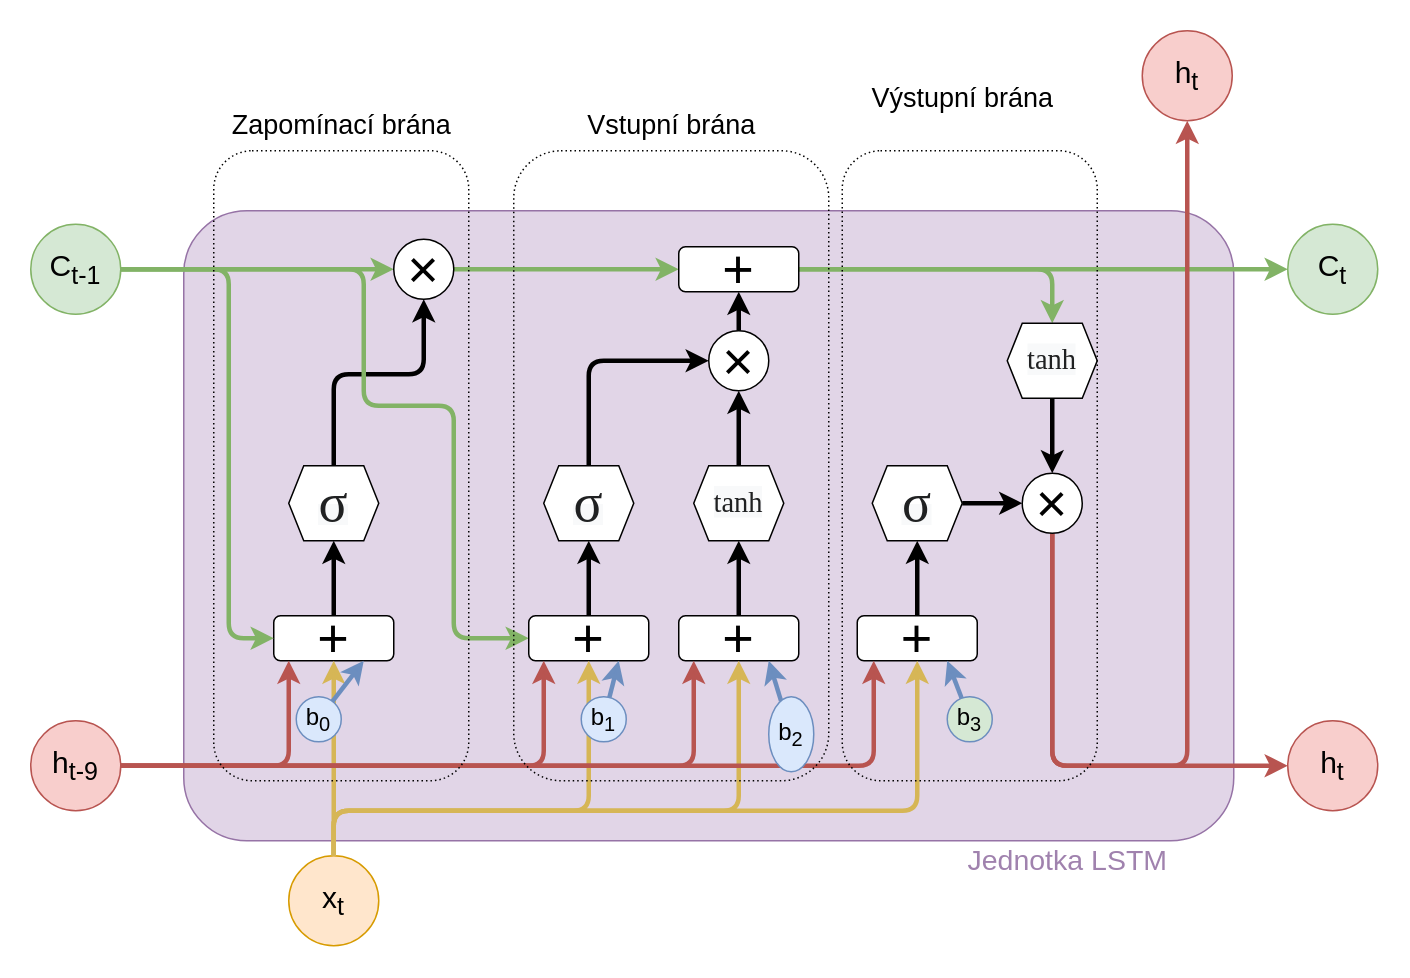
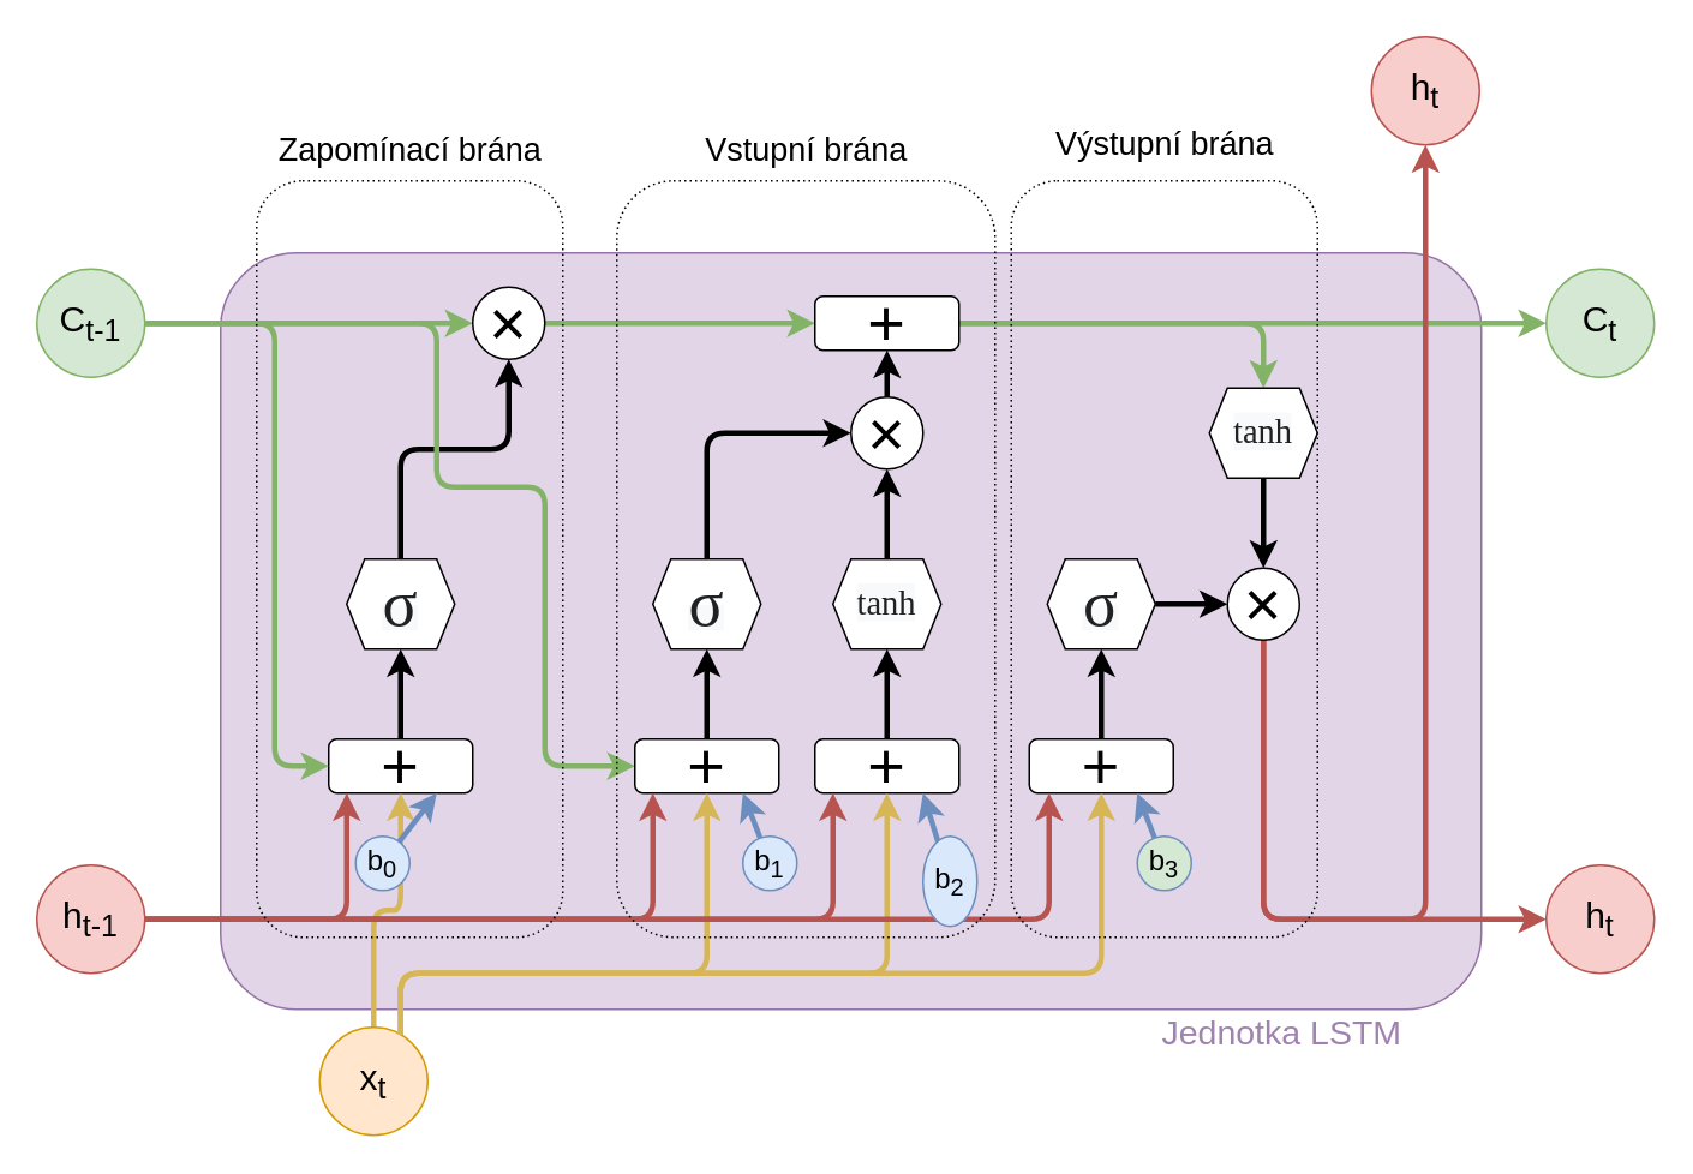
  <mxCell id="0" />
  <mxCell id="1" parent="0" />
  <mxCell id="2" value="" style="rounded=1;whiteSpace=wrap;html=1;fillColor=#e1d5e7;strokeColor=#9673a6;arcSize=10;" parent="1" vertex="1"><mxGeometry y="140" width="700" height="420" as="geometry" x="122" /></mxCell>
  <mxCell id="3" style="edgeStyle=orthogonalEdgeStyle;html=1;exitX=1;exitY=0.5;exitDx=0;exitDy=0;strokeWidth=3;fillColor=#d5e8d4;strokeColor=#82b366;" parent="1" source="4" target="6" edge="1"><mxGeometry relative="1" as="geometry" /></mxCell>
  <mxCell id="4" value="C&lt;sub&gt;t-1&lt;/sub&gt;" style="ellipse;whiteSpace=wrap;html=1;aspect=fixed;fontSize=20;fillColor=#d5e8d4;strokeColor=#82b366;" parent="1" vertex="1"><mxGeometry x="20" y="149" width="60" height="60" as="geometry" /></mxCell>
  <mxCell id="5" style="edgeStyle=orthogonalEdgeStyle;html=1;strokeWidth=3;fillColor=#d5e8d4;strokeColor=#82b366;" parent="1" source="6" target="11" edge="1"><mxGeometry relative="1" as="geometry" /></mxCell>
  <mxCell id="6" value="&lt;font style=&quot;font-size: 36px;&quot;&gt;×&lt;/font&gt;" style="ellipse;whiteSpace=wrap;html=1;aspect=fixed;" parent="1" vertex="1"><mxGeometry x="262" y="159" width="40" height="40" as="geometry" /></mxCell>
  <mxCell id="7" style="edgeStyle=none;html=1;exitX=0.5;exitY=0;exitDx=0;exitDy=0;strokeWidth=3;" parent="1" source="8" target="17" edge="1"><mxGeometry relative="1" as="geometry" /></mxCell>
  <mxCell id="8" value="&lt;font style=&quot;font-size: 36px;&quot;&gt;+&lt;/font&gt;" style="rounded=1;whiteSpace=wrap;html=1;" parent="1" vertex="1"><mxGeometry x="182" y="410" width="80" height="30" as="geometry" /></mxCell>
  <mxCell id="9" style="edgeStyle=orthogonalEdgeStyle;html=1;strokeWidth=3;fillColor=#d5e8d4;strokeColor=#82b366;" parent="1" source="11" target="40" edge="1"><mxGeometry relative="1" as="geometry" /></mxCell>
  <mxCell id="10" style="edgeStyle=none;html=1;strokeWidth=3;fillColor=#d5e8d4;strokeColor=#82b366;" parent="1" source="11" target="44" edge="1"><mxGeometry relative="1" as="geometry" /></mxCell>
  <mxCell id="11" value="&lt;font style=&quot;font-size: 36px;&quot;&gt;+&lt;/font&gt;" style="rounded=1;whiteSpace=wrap;html=1;" parent="1" vertex="1"><mxGeometry x="452" y="164" width="80" height="30" as="geometry" /></mxCell>
  <mxCell id="12" style="edgeStyle=orthogonalEdgeStyle;html=1;strokeWidth=3;fillColor=#fff2cc;strokeColor=#d6b656;" parent="1" source="13" target="8" edge="1"><mxGeometry relative="1" as="geometry"><mxPoint x="222" y="456" as="targetPoint" /></mxGeometry></mxCell>
- <mxCell id="13" value="x&lt;sub&gt;t&lt;/sub&gt;" style="ellipse;whiteSpace=wrap;html=1;aspect=fixed;fontSize=20;fillColor=#ffe6cc;strokeColor=#d79b00;" parent="1" vertex="1"><mxGeometry x="192" y="570" width="60" height="60" as="geometry" /></mxCell>
- <mxCell id="14" value="h&lt;sub&gt;t-9&lt;/sub&gt;" style="ellipse;whiteSpace=wrap;html=1;aspect=fixed;fontSize=20;fillColor=#f8cecc;strokeColor=#b85450;" parent="1" vertex="1"><mxGeometry x="20" y="480" width="60" height="60" as="geometry" /></mxCell>
+ <mxCell id="13" value="x&lt;sub&gt;t&lt;/sub&gt;" style="ellipse;whiteSpace=wrap;html=1;aspect=fixed;fontSize=20;fillColor=#ffe6cc;strokeColor=#d79b00;" parent="1" vertex="1"><mxGeometry x="177" y="570" width="60" height="60" as="geometry" /></mxCell>
+ <mxCell id="14" value="h&lt;sub&gt;t-1&lt;/sub&gt;" style="ellipse;whiteSpace=wrap;html=1;aspect=fixed;fontSize=20;fillColor=#f8cecc;strokeColor=#b85450;" parent="1" vertex="1"><mxGeometry x="20" y="480" width="60" height="60" as="geometry" /></mxCell>
  <mxCell id="15" style="edgeStyle=orthogonalEdgeStyle;html=1;strokeWidth=3;fillColor=#f8cecc;strokeColor=#b85450;" parent="1" source="14" target="8" edge="1"><mxGeometry relative="1" as="geometry"><mxPoint x="61.732" y="506" as="sourcePoint" /><mxPoint x="192" y="456" as="targetPoint" /><Array as="points"><mxPoint x="192" y="510" /></Array></mxGeometry></mxCell>
  <mxCell id="16" style="edgeStyle=orthogonalEdgeStyle;html=1;strokeWidth=3;" parent="1" source="17" target="6" edge="1"><mxGeometry relative="1" as="geometry"><mxPoint x="222" y="279" as="sourcePoint" /><Array as="points"><mxPoint x="222" y="249" /><mxPoint x="282" y="249" /></Array></mxGeometry></mxCell>
  <mxCell id="17" value="&lt;span style=&quot;color: rgb(32, 33, 34); font-family: &amp;quot;Times New Roman&amp;quot;, serif; background-color: rgb(248, 249, 250);&quot;&gt;&lt;font style=&quot;font-size: 36px;&quot;&gt;σ&lt;/font&gt;&lt;/span&gt;" style="shape=hexagon;perimeter=hexagonPerimeter2;whiteSpace=wrap;html=1;fixedSize=1;size=10;" parent="1" vertex="1"><mxGeometry x="192" y="310" width="60" height="50" as="geometry" /></mxCell>
  <mxCell id="18" style="edgeStyle=orthogonalEdgeStyle;html=1;strokeWidth=3;fillColor=#d5e8d4;strokeColor=#82b366;" parent="1" source="4" target="20" edge="1"><mxGeometry relative="1" as="geometry"><mxPoint x="232" y="210" as="sourcePoint" /><Array as="points"><mxPoint x="242" y="179" /><mxPoint x="242" y="270" /><mxPoint x="302" y="270" /><mxPoint x="302" y="425" /></Array></mxGeometry></mxCell>
  <mxCell id="19" style="edgeStyle=none;html=1;exitX=0.5;exitY=0;exitDx=0;exitDy=0;strokeWidth=3;" parent="1" source="20" target="24" edge="1"><mxGeometry relative="1" as="geometry" /></mxCell>
  <mxCell id="20" value="&lt;font style=&quot;font-size: 36px;&quot;&gt;+&lt;/font&gt;" style="rounded=1;whiteSpace=wrap;html=1;" parent="1" vertex="1"><mxGeometry x="352" y="410" width="80" height="30" as="geometry" /></mxCell>
  <mxCell id="21" style="edgeStyle=orthogonalEdgeStyle;html=1;strokeWidth=3;fillColor=#fff2cc;strokeColor=#d6b656;" parent="1" source="13" target="20" edge="1"><mxGeometry relative="1" as="geometry"><mxPoint x="392" y="566" as="sourcePoint" /><mxPoint x="392" y="456" as="targetPoint" /><Array as="points"><mxPoint x="222" y="540" /><mxPoint x="392" y="540" /></Array></mxGeometry></mxCell>
  <mxCell id="22" style="edgeStyle=orthogonalEdgeStyle;html=1;strokeWidth=3;fillColor=#f8cecc;strokeColor=#b85450;" parent="1" source="14" target="20" edge="1"><mxGeometry relative="1" as="geometry"><mxPoint x="61.732" y="506" as="sourcePoint" /><Array as="points"><mxPoint x="362" y="510" /></Array><mxPoint x="362" y="456" as="targetPoint" /></mxGeometry></mxCell>
  <mxCell id="23" style="edgeStyle=orthogonalEdgeStyle;html=1;strokeWidth=3;" parent="1" source="24" target="32" edge="1"><mxGeometry relative="1" as="geometry"><Array as="points"><mxPoint x="392" y="240" /></Array></mxGeometry></mxCell>
  <mxCell id="24" value="&lt;span style=&quot;color: rgb(32, 33, 34); font-family: &amp;quot;Times New Roman&amp;quot;, serif; background-color: rgb(248, 249, 250);&quot;&gt;&lt;font style=&quot;font-size: 36px;&quot;&gt;σ&lt;/font&gt;&lt;/span&gt;" style="shape=hexagon;perimeter=hexagonPerimeter2;whiteSpace=wrap;html=1;fixedSize=1;size=10;" parent="1" vertex="1"><mxGeometry x="362" y="310" width="60" height="50" as="geometry" /></mxCell>
  <mxCell id="25" style="edgeStyle=none;html=1;exitX=0.5;exitY=0;exitDx=0;exitDy=0;strokeWidth=3;" parent="1" source="26" target="30" edge="1"><mxGeometry relative="1" as="geometry" /></mxCell>
  <mxCell id="26" value="&lt;font style=&quot;font-size: 36px;&quot;&gt;+&lt;/font&gt;" style="rounded=1;whiteSpace=wrap;html=1;" parent="1" vertex="1"><mxGeometry x="452" y="410" width="80" height="30" as="geometry" /></mxCell>
  <mxCell id="27" style="edgeStyle=orthogonalEdgeStyle;html=1;strokeWidth=3;fillColor=#fff2cc;strokeColor=#d6b656;" parent="1" source="13" target="26" edge="1"><mxGeometry relative="1" as="geometry"><mxPoint x="322" y="566" as="sourcePoint" /><Array as="points"><mxPoint x="222" y="540" /><mxPoint x="492" y="540" /></Array><mxPoint x="492" y="456" as="targetPoint" /></mxGeometry></mxCell>
  <mxCell id="28" style="edgeStyle=orthogonalEdgeStyle;html=1;strokeWidth=3;fillColor=#f8cecc;strokeColor=#b85450;" parent="1" source="14" target="26" edge="1"><mxGeometry relative="1" as="geometry"><mxPoint x="61.732" y="506" as="sourcePoint" /><Array as="points"><mxPoint x="462" y="510" /></Array><mxPoint x="462" y="456" as="targetPoint" /></mxGeometry></mxCell>
  <mxCell id="29" style="edgeStyle=orthogonalEdgeStyle;html=1;strokeWidth=3;" parent="1" source="30" target="32" edge="1"><mxGeometry relative="1" as="geometry" /></mxCell>
  <mxCell id="30" value="&lt;span style=&quot;color: rgb(32, 33, 34); font-family: &amp;quot;Times New Roman&amp;quot;, serif; background-color: rgb(248, 249, 250);&quot;&gt;&lt;font&gt;tanh&lt;/font&gt;&lt;/span&gt;" style="shape=hexagon;perimeter=hexagonPerimeter2;whiteSpace=wrap;html=1;fixedSize=1;size=10;fontSize=19;" parent="1" vertex="1"><mxGeometry x="462" y="310" width="60" height="50" as="geometry" /></mxCell>
  <mxCell id="31" style="edgeStyle=orthogonalEdgeStyle;html=1;strokeWidth=3;" parent="1" source="32" target="11" edge="1"><mxGeometry relative="1" as="geometry" /></mxCell>
  <mxCell id="32" value="&lt;font style=&quot;font-size: 36px;&quot;&gt;×&lt;/font&gt;" style="ellipse;whiteSpace=wrap;html=1;aspect=fixed;" parent="1" vertex="1"><mxGeometry x="472" y="220" width="40" height="40" as="geometry" /></mxCell>
  <mxCell id="33" style="edgeStyle=none;html=1;exitX=0.5;exitY=0;exitDx=0;exitDy=0;strokeWidth=3;" parent="1" source="34" target="38" edge="1"><mxGeometry relative="1" as="geometry" /></mxCell>
  <mxCell id="34" value="&lt;font style=&quot;font-size: 36px;&quot;&gt;+&lt;/font&gt;" style="rounded=1;whiteSpace=wrap;html=1;" parent="1" vertex="1"><mxGeometry x="571" y="410" width="80" height="30" as="geometry" /></mxCell>
  <mxCell id="35" style="edgeStyle=orthogonalEdgeStyle;html=1;strokeWidth=3;fillColor=#fff2cc;strokeColor=#d6b656;" parent="1" source="13" target="34" edge="1"><mxGeometry relative="1" as="geometry"><mxPoint x="482" y="566" as="sourcePoint" /><Array as="points"><mxPoint x="222" y="540" /><mxPoint x="611" y="540" /></Array><mxPoint x="602" y="456" as="targetPoint" /></mxGeometry></mxCell>
  <mxCell id="36" style="edgeStyle=orthogonalEdgeStyle;html=1;strokeWidth=3;fillColor=#f8cecc;strokeColor=#b85450;" parent="1" source="14" target="34" edge="1"><mxGeometry relative="1" as="geometry"><mxPoint x="61.732" y="506" as="sourcePoint" /><Array as="points"><mxPoint x="582" y="510" /></Array><mxPoint x="572" y="456" as="targetPoint" /></mxGeometry></mxCell>
  <mxCell id="37" style="edgeStyle=none;html=1;strokeWidth=3;" parent="1" source="38" target="43" edge="1"><mxGeometry relative="1" as="geometry" /></mxCell>
  <mxCell id="38" value="&lt;span style=&quot;color: rgb(32, 33, 34); font-family: &amp;quot;Times New Roman&amp;quot;, serif; background-color: rgb(248, 249, 250);&quot;&gt;&lt;font style=&quot;font-size: 36px;&quot;&gt;σ&lt;/font&gt;&lt;/span&gt;" style="shape=hexagon;perimeter=hexagonPerimeter2;whiteSpace=wrap;html=1;fixedSize=1;size=10;" parent="1" vertex="1"><mxGeometry x="581" y="310" width="60" height="50" as="geometry" /></mxCell>
  <mxCell id="39" style="edgeStyle=none;html=1;strokeWidth=3;" parent="1" source="40" target="43" edge="1"><mxGeometry relative="1" as="geometry" /></mxCell>
  <mxCell id="40" value="&lt;span style=&quot;color: rgb(32, 33, 34); font-family: &amp;quot;Times New Roman&amp;quot;, serif; background-color: rgb(248, 249, 250);&quot;&gt;&lt;font&gt;tanh&lt;/font&gt;&lt;/span&gt;" style="shape=hexagon;perimeter=hexagonPerimeter2;whiteSpace=wrap;html=1;fixedSize=1;size=10;fontSize=19;" parent="1" vertex="1"><mxGeometry x="671" y="215" width="60" height="50" as="geometry" /></mxCell>
  <mxCell id="41" style="edgeStyle=orthogonalEdgeStyle;html=1;strokeWidth=3;fillColor=#f8cecc;strokeColor=#b85450;" parent="1" source="43" target="45" edge="1"><mxGeometry relative="1" as="geometry"><mxPoint x="696.38" y="370" as="sourcePoint" /><mxPoint x="892.003" y="505" as="targetPoint" /><Array as="points"><mxPoint x="701" y="510" /></Array></mxGeometry></mxCell>
  <mxCell id="42" style="edgeStyle=orthogonalEdgeStyle;html=1;strokeWidth=3;fillColor=#f8cecc;strokeColor=#b85450;" parent="1" source="43" target="46" edge="1"><mxGeometry relative="1" as="geometry"><Array as="points"><mxPoint x="701" y="510" /><mxPoint x="791" y="510" /></Array></mxGeometry></mxCell>
  <mxCell id="43" value="&lt;font style=&quot;font-size: 36px;&quot;&gt;×&lt;/font&gt;" style="ellipse;whiteSpace=wrap;html=1;aspect=fixed;" parent="1" vertex="1"><mxGeometry x="681" y="315" width="40" height="40" as="geometry" /></mxCell>
  <mxCell id="44" value="C&lt;sub&gt;t&lt;/sub&gt;" style="ellipse;whiteSpace=wrap;html=1;aspect=fixed;fontSize=20;fillColor=#d5e8d4;strokeColor=#82b366;" parent="1" vertex="1"><mxGeometry x="858" y="149" width="60" height="60" as="geometry" /></mxCell>
  <mxCell id="45" value="h&lt;sub&gt;t&lt;/sub&gt;" style="ellipse;whiteSpace=wrap;html=1;aspect=fixed;fontSize=20;fillColor=#f8cecc;strokeColor=#b85450;" parent="1" vertex="1"><mxGeometry x="858" y="480" width="60" height="60" as="geometry" /></mxCell>
  <mxCell id="46" value="h&lt;sub&gt;t&lt;/sub&gt;" style="ellipse;whiteSpace=wrap;html=1;aspect=fixed;fontSize=20;fillColor=#f8cecc;strokeColor=#b85450;" parent="1" vertex="1"><mxGeometry x="761" y="20" width="60" height="60" as="geometry" /></mxCell>
  <mxCell id="47" style="edgeStyle=orthogonalEdgeStyle;html=1;strokeWidth=3;fillColor=#d5e8d4;strokeColor=#82b366;" parent="1" source="4" target="8" edge="1"><mxGeometry relative="1" as="geometry"><Array as="points"><mxPoint x="152" y="179" /><mxPoint x="152" y="425" /></Array></mxGeometry></mxCell>
  <mxCell id="48" value="Jednotka LSTM" style="text;html=1;align=center;verticalAlign=middle;resizable=0;points=[];autosize=1;strokeColor=none;fillColor=none;fontColor=light-dark(#a082ae, #ededed);fontSize=19;" parent="1" vertex="1"><mxGeometry x="631" y="554" width="160" height="40" as="geometry" /></mxCell>
  <mxCell id="49" style="edgeStyle=none;html=1;fillColor=#dae8fc;strokeColor=#6c8ebf;strokeWidth=3;entryX=0.75;entryY=1;entryDx=0;entryDy=0;" parent="1" source="50" target="8" edge="1"><mxGeometry relative="1" as="geometry"><mxPoint x="252.48" y="456.84" as="targetPoint" /></mxGeometry></mxCell>
  <mxCell id="50" value="b&lt;sub&gt;0&lt;/sub&gt;" style="ellipse;whiteSpace=wrap;html=1;aspect=fixed;fontSize=16;fillColor=#dae8fc;strokeColor=#6c8ebf;" parent="1" vertex="1"><mxGeometry x="197" y="464" width="30" height="30" as="geometry" /></mxCell>
  <mxCell id="51" style="edgeStyle=none;html=1;fillColor=#dae8fc;strokeColor=#6c8ebf;strokeWidth=3;entryX=0.75;entryY=1;entryDx=0;entryDy=0;" parent="1" source="52" target="20" edge="1"><mxGeometry relative="1" as="geometry"><mxPoint x="412" y="440" as="targetPoint" /></mxGeometry></mxCell>
- <mxCell id="52" value="b&lt;sub&gt;1&lt;/sub&gt;" style="ellipse;whiteSpace=wrap;html=1;aspect=fixed;fontSize=16;fillColor=#dae8fc;strokeColor=#6c8ebf;" parent="1" vertex="1"><mxGeometry x="387" y="464" width="30" height="30" as="geometry" /></mxCell>
+ <mxCell id="52" value="b&lt;sub&gt;1&lt;/sub&gt;" style="ellipse;whiteSpace=wrap;html=1;aspect=fixed;fontSize=16;fillColor=#dae8fc;strokeColor=#6c8ebf;" parent="1" vertex="1"><mxGeometry x="412" y="464" width="30" height="30" as="geometry" /></mxCell>
  <mxCell id="53" style="edgeStyle=none;html=1;fillColor=#dae8fc;strokeColor=#6c8ebf;strokeWidth=3;entryX=0.75;entryY=1;entryDx=0;entryDy=0;" parent="1" source="54" edge="1"><mxGeometry relative="1" as="geometry"><mxPoint x="512" y="440" as="targetPoint" /></mxGeometry></mxCell>
  <mxCell id="54" value="b&lt;sub&gt;2&lt;/sub&gt;" style="ellipse;whiteSpace=wrap;html=1;aspect=fixed;fontSize=16;fillColor=#dae8fc;strokeColor=#6c8ebf;" parent="1" vertex="1"><mxGeometry x="512" y="464" width="30" height="50" as="geometry" /></mxCell>
  <mxCell id="55" style="edgeStyle=none;html=1;fillColor=#dae8fc;strokeColor=#6c8ebf;strokeWidth=3;entryX=0.75;entryY=1;entryDx=0;entryDy=0;" parent="1" source="56" edge="1"><mxGeometry relative="1" as="geometry"><mxPoint x="631" y="440" as="targetPoint" /></mxGeometry></mxCell>
  <mxCell id="56" value="b&lt;sub&gt;3&lt;/sub&gt;" style="ellipse;whiteSpace=wrap;html=1;aspect=fixed;fontSize=16;fillColor=#d5e8d4;strokeColor=#6c8ebf;" parent="1" vertex="1"><mxGeometry x="631" y="464" width="30" height="30" as="geometry" /></mxCell>
  <mxCell id="57" value="Zapomínací brána" style="text;html=1;align=center;verticalAlign=middle;resizable=0;points=[];autosize=1;strokeColor=none;fillColor=none;fontSize=18;" parent="1" vertex="1"><mxGeometry x="142" y="63" width="170" height="40" as="geometry" /></mxCell>
- <mxCell id="58" value="Výstupní brána" style="text;html=1;align=center;verticalAlign=middle;resizable=0;points=[];autosize=1;strokeColor=none;fillColor=none;fontSize=18;" parent="1" vertex="1"><mxGeometry x="571" y="45" width="140" height="40" as="geometry" /></mxCell>
+ <mxCell id="58" value="Výstupní brána" style="text;html=1;align=center;verticalAlign=middle;resizable=0;points=[];autosize=1;strokeColor=none;fillColor=none;fontSize=18;" parent="1" vertex="1"><mxGeometry x="576" y="60" width="140" height="40" as="geometry" /></mxCell>
  <mxCell id="59" value="Vstupní brána" style="text;html=1;align=center;verticalAlign=middle;resizable=0;points=[];autosize=1;strokeColor=none;fillColor=none;fontSize=18;" parent="1" vertex="1"><mxGeometry x="377" y="63" width="140" height="40" as="geometry" /></mxCell>
  <mxCell id="60" value="" style="rounded=1;whiteSpace=wrap;html=1;fillColor=none;dashed=1;dashPattern=1 2;" parent="1" vertex="1"><mxGeometry x="142" y="100" width="170" height="420" as="geometry" /></mxCell>
  <mxCell id="61" value="" style="rounded=1;whiteSpace=wrap;html=1;fillColor=none;dashed=1;dashPattern=1 2;" parent="1" vertex="1"><mxGeometry x="342" y="100" width="210" height="420" as="geometry" /></mxCell>
  <mxCell id="62" value="" style="rounded=1;whiteSpace=wrap;html=1;fillColor=none;dashed=1;dashPattern=1 2;" parent="1" vertex="1"><mxGeometry x="561" y="100" width="170" height="420" as="geometry" /></mxCell>
